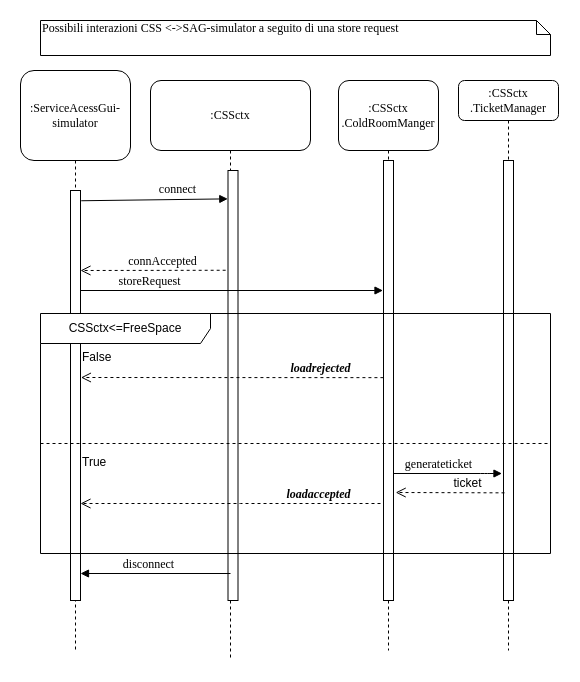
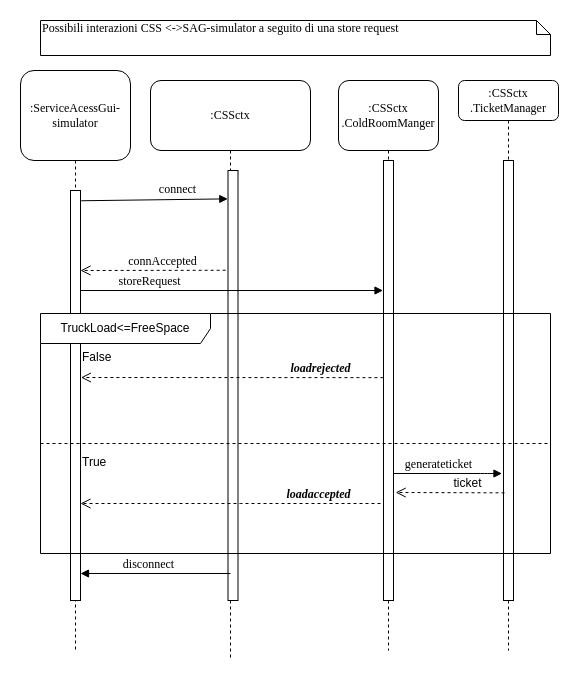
  <mxCell id="0" />
  <mxCell id="1" parent="0" />
  <mxCell id="2" value=":ServiceAcessGui-simulator" style="shape=umlLifeline;perimeter=lifelinePerimeter;whiteSpace=wrap;html=1;container=1;collapsible=0;recursiveResize=0;outlineConnect=0;rounded=1;shadow=0;comic=0;labelBackgroundColor=none;strokeWidth=1;fontFamily=Verdana;fontSize=12;align=center;size=90;" parent="1" vertex="1"><mxGeometry x="20" y="70" width="110" height="580" as="geometry" /></mxCell>
  <mxCell id="3" value="" style="html=1;points=[];perimeter=orthogonalPerimeter;rounded=0;shadow=0;comic=0;labelBackgroundColor=none;strokeWidth=1;fontFamily=Verdana;fontSize=12;align=center;" parent="2" vertex="1"><mxGeometry x="50" y="120" width="10" height="410" as="geometry" /></mxCell>
  <mxCell id="4" value="Possibili interazioni CSS &amp;lt;-&amp;gt;SAG-simulator a seguito di una store request" style="shape=note;whiteSpace=wrap;html=1;size=14;verticalAlign=top;align=left;spacingTop=-6;rounded=0;shadow=0;comic=0;labelBackgroundColor=none;strokeWidth=1;fontFamily=Verdana;fontSize=12" parent="1" vertex="1"><mxGeometry x="40" y="20" width="510" height="35" as="geometry" /></mxCell>
  <mxCell id="5" value=":CSSctx&lt;br&gt;.TicketManager" style="shape=umlLifeline;perimeter=lifelinePerimeter;whiteSpace=wrap;html=1;container=1;collapsible=0;recursiveResize=0;outlineConnect=0;rounded=1;shadow=0;comic=0;labelBackgroundColor=none;strokeWidth=1;fontFamily=Verdana;fontSize=12;align=center;" parent="1" vertex="1"><mxGeometry x="458" y="80" width="100" height="570" as="geometry" /></mxCell>
  <mxCell id="6" value="" style="html=1;points=[];perimeter=orthogonalPerimeter;rounded=0;shadow=0;comic=0;labelBackgroundColor=none;strokeWidth=1;fontFamily=Verdana;fontSize=12;align=center;" parent="5" vertex="1"><mxGeometry x="45" y="80" width="10" height="440" as="geometry" /></mxCell>
  <mxCell id="7" value=":CSSctx" style="shape=umlLifeline;perimeter=lifelinePerimeter;whiteSpace=wrap;html=1;container=1;collapsible=0;recursiveResize=0;outlineConnect=0;rounded=1;shadow=0;comic=0;labelBackgroundColor=none;strokeWidth=1;fontFamily=Verdana;fontSize=12;align=center;size=70;points=[];" parent="1" vertex="1"><mxGeometry x="150" y="80" width="160" height="580" as="geometry" /></mxCell>
  <mxCell id="8" value="" style="html=1;points=[];perimeter=orthogonalPerimeter;rounded=0;shadow=0;comic=0;labelBackgroundColor=none;strokeWidth=1;fontFamily=Verdana;fontSize=12;align=center;" parent="7" vertex="1"><mxGeometry x="77.5" y="90" width="10" height="430" as="geometry" /></mxCell>
  <mxCell id="9" value="connAccepted" style="html=1;verticalAlign=bottom;endArrow=open;dashed=1;endSize=8;labelBackgroundColor=none;fontFamily=Verdana;fontSize=12;edgeStyle=elbowEdgeStyle;elbow=vertical;exitX=-0.234;exitY=0.232;exitDx=0;exitDy=0;exitPerimeter=0;" parent="7" edge="1" source="8"><mxGeometry x="-0.134" relative="1" as="geometry"><mxPoint x="-70.003" y="190" as="targetPoint" /><Array as="points"><mxPoint x="-43.67" y="190" /><mxPoint x="-38.67" y="200" /></Array><mxPoint x="70" y="190" as="sourcePoint" /><mxPoint as="offset" /></mxGeometry></mxCell>
  <mxCell id="10" value="storeRequest" style="html=1;verticalAlign=bottom;endArrow=block;labelBackgroundColor=none;fontFamily=Verdana;fontSize=12;" parent="7" edge="1"><mxGeometry x="-0.545" relative="1" as="geometry"><mxPoint x="-70" y="210" as="sourcePoint" /><mxPoint x="232.5" y="210" as="targetPoint" /><Array as="points" /><mxPoint as="offset" /></mxGeometry></mxCell>
  <mxCell id="11" value=":CSSctx&lt;br&gt;.ColdRoomManger" style="shape=umlLifeline;perimeter=lifelinePerimeter;whiteSpace=wrap;html=1;container=1;collapsible=0;recursiveResize=0;outlineConnect=0;rounded=1;shadow=0;comic=0;labelBackgroundColor=none;strokeWidth=1;fontFamily=Verdana;fontSize=12;align=center;size=70;" parent="1" vertex="1"><mxGeometry x="338" y="80" width="100" height="570" as="geometry" /></mxCell>
  <mxCell id="12" value="" style="html=1;points=[];perimeter=orthogonalPerimeter;rounded=0;shadow=0;comic=0;labelBackgroundColor=none;strokeWidth=1;fontFamily=Verdana;fontSize=12;align=center;" parent="11" vertex="1"><mxGeometry x="45" y="80" width="10" height="440" as="geometry" /></mxCell>
- <mxCell id="13" value="CSSctx&amp;lt;=FreeSpace" style="shape=umlFrame;whiteSpace=wrap;html=1;pointerEvents=0;recursiveResize=0;container=1;collapsible=0;width=170;" parent="1" vertex="1"><mxGeometry x="40" y="313" width="510" height="240" as="geometry" /></mxCell>
+ <mxCell id="13" value="TruckLoad&amp;lt;=FreeSpace" style="shape=umlFrame;whiteSpace=wrap;html=1;pointerEvents=0;recursiveResize=0;container=1;collapsible=0;width=170;" parent="1" vertex="1"><mxGeometry x="40" y="313" width="510" height="240" as="geometry" /></mxCell>
  <mxCell id="14" value="False" style="text;html=1;" parent="13" vertex="1"><mxGeometry width="100" height="20" relative="1" as="geometry"><mxPoint x="40" y="30" as="offset" /></mxGeometry></mxCell>
  <mxCell id="15" value="" style="line;strokeWidth=1;dashed=1;labelPosition=center;verticalLabelPosition=bottom;align=left;verticalAlign=top;spacingLeft=20;spacingTop=15;html=1;whiteSpace=wrap;" parent="13" vertex="1"><mxGeometry y="125" width="510" height="10" as="geometry" /></mxCell>
  <mxCell id="16" value="&lt;br&gt;&lt;i&gt;&lt;b&gt;loadaccepted&lt;/b&gt;&lt;/i&gt;" style="html=1;verticalAlign=bottom;endArrow=open;dashed=1;endSize=8;labelBackgroundColor=none;fontFamily=Verdana;fontSize=12;edgeStyle=elbowEdgeStyle;elbow=horizontal;" parent="13" edge="1"><mxGeometry x="-0.584" relative="1" as="geometry"><mxPoint x="40" y="190" as="targetPoint" /><Array as="points" /><mxPoint x="340" y="190" as="sourcePoint" /><mxPoint as="offset" /></mxGeometry></mxCell>
  <mxCell id="17" value="True" style="text;html=1;" vertex="1" parent="13"><mxGeometry x="40" y="135" width="100" height="20" as="geometry" /></mxCell>
  <mxCell id="18" value="disconnect" style="html=1;verticalAlign=bottom;endArrow=block;labelBackgroundColor=none;fontFamily=Verdana;fontSize=12;" parent="1" edge="1"><mxGeometry x="0.087" relative="1" as="geometry"><mxPoint x="230" y="573" as="sourcePoint" /><mxPoint x="80" y="573" as="targetPoint" /><Array as="points" /><mxPoint as="offset" /></mxGeometry></mxCell>
  <mxCell id="19" value="&lt;i&gt;&lt;b&gt;loadrejected&lt;/b&gt;&lt;/i&gt;" style="html=1;verticalAlign=bottom;endArrow=open;dashed=1;endSize=8;labelBackgroundColor=none;fontFamily=Verdana;fontSize=12;edgeStyle=elbowEdgeStyle;elbow=vertical;entryX=1.042;entryY=0.531;entryDx=0;entryDy=0;entryPerimeter=0;exitX=-0.007;exitY=0.587;exitDx=0;exitDy=0;exitPerimeter=0;" parent="1" edge="1"><mxGeometry x="-0.584" relative="1" as="geometry"><mxPoint x="80.42" y="376.64" as="targetPoint" /><Array as="points"><mxPoint x="335.5" y="377" /><mxPoint x="166.5" y="407" /></Array><mxPoint x="382.93" y="377.15" as="sourcePoint" /><mxPoint as="offset" /></mxGeometry></mxCell>
  <mxCell id="20" value="generateticket" style="html=1;verticalAlign=bottom;endArrow=block;labelBackgroundColor=none;fontFamily=Verdana;fontSize=12;entryX=-0.153;entryY=0.8;entryDx=0;entryDy=0;entryPerimeter=0;exitX=0.949;exitY=0.8;exitDx=0;exitDy=0;exitPerimeter=0;" parent="1" edge="1"><mxGeometry x="-0.161" relative="1" as="geometry"><mxPoint x="392.49" y="473" as="sourcePoint" /><mxPoint x="501.47" y="473" as="targetPoint" /><Array as="points"><mxPoint x="485.5" y="473" /></Array><mxPoint as="offset" /></mxGeometry></mxCell>
  <mxCell id="21" value="" style="html=1;verticalAlign=bottom;endArrow=open;dashed=1;endSize=8;labelBackgroundColor=none;fontFamily=Verdana;fontSize=12;edgeStyle=elbowEdgeStyle;elbow=vertical;exitX=0.1;exitY=0.843;exitDx=0;exitDy=0;exitPerimeter=0;entryX=1.217;entryY=0.843;entryDx=0;entryDy=0;entryPerimeter=0;" parent="1" edge="1"><mxGeometry x="-0.279" y="-1" relative="1" as="geometry"><mxPoint x="395.17" y="492.35" as="targetPoint" /><Array as="points" /><mxPoint x="504" y="492.35" as="sourcePoint" /><mxPoint as="offset" /></mxGeometry></mxCell>
  <mxCell id="22" value="&lt;font style=&quot;font-size: 12px;&quot;&gt;ticket&lt;/font&gt;" style="edgeLabel;html=1;align=center;verticalAlign=middle;resizable=0;points=[];" parent="21" connectable="0" vertex="1"><mxGeometry x="0.451" relative="1" as="geometry"><mxPoint x="41" y="-10" as="offset" /></mxGeometry></mxCell>
  <mxCell id="23" value="connect" style="html=1;verticalAlign=bottom;endArrow=block;labelBackgroundColor=none;fontFamily=Verdana;fontSize=12;exitX=1.073;exitY=0.025;exitDx=0;exitDy=0;exitPerimeter=0;entryX=-0.021;entryY=0.066;entryDx=0;entryDy=0;entryPerimeter=0;" parent="1" edge="1" target="8" source="3"><mxGeometry x="0.312" y="1" relative="1" as="geometry"><mxPoint x="-45" y="200.8" as="sourcePoint" /><mxPoint x="230" y="200" as="targetPoint" /><Array as="points" /><mxPoint as="offset" /></mxGeometry></mxCell>
